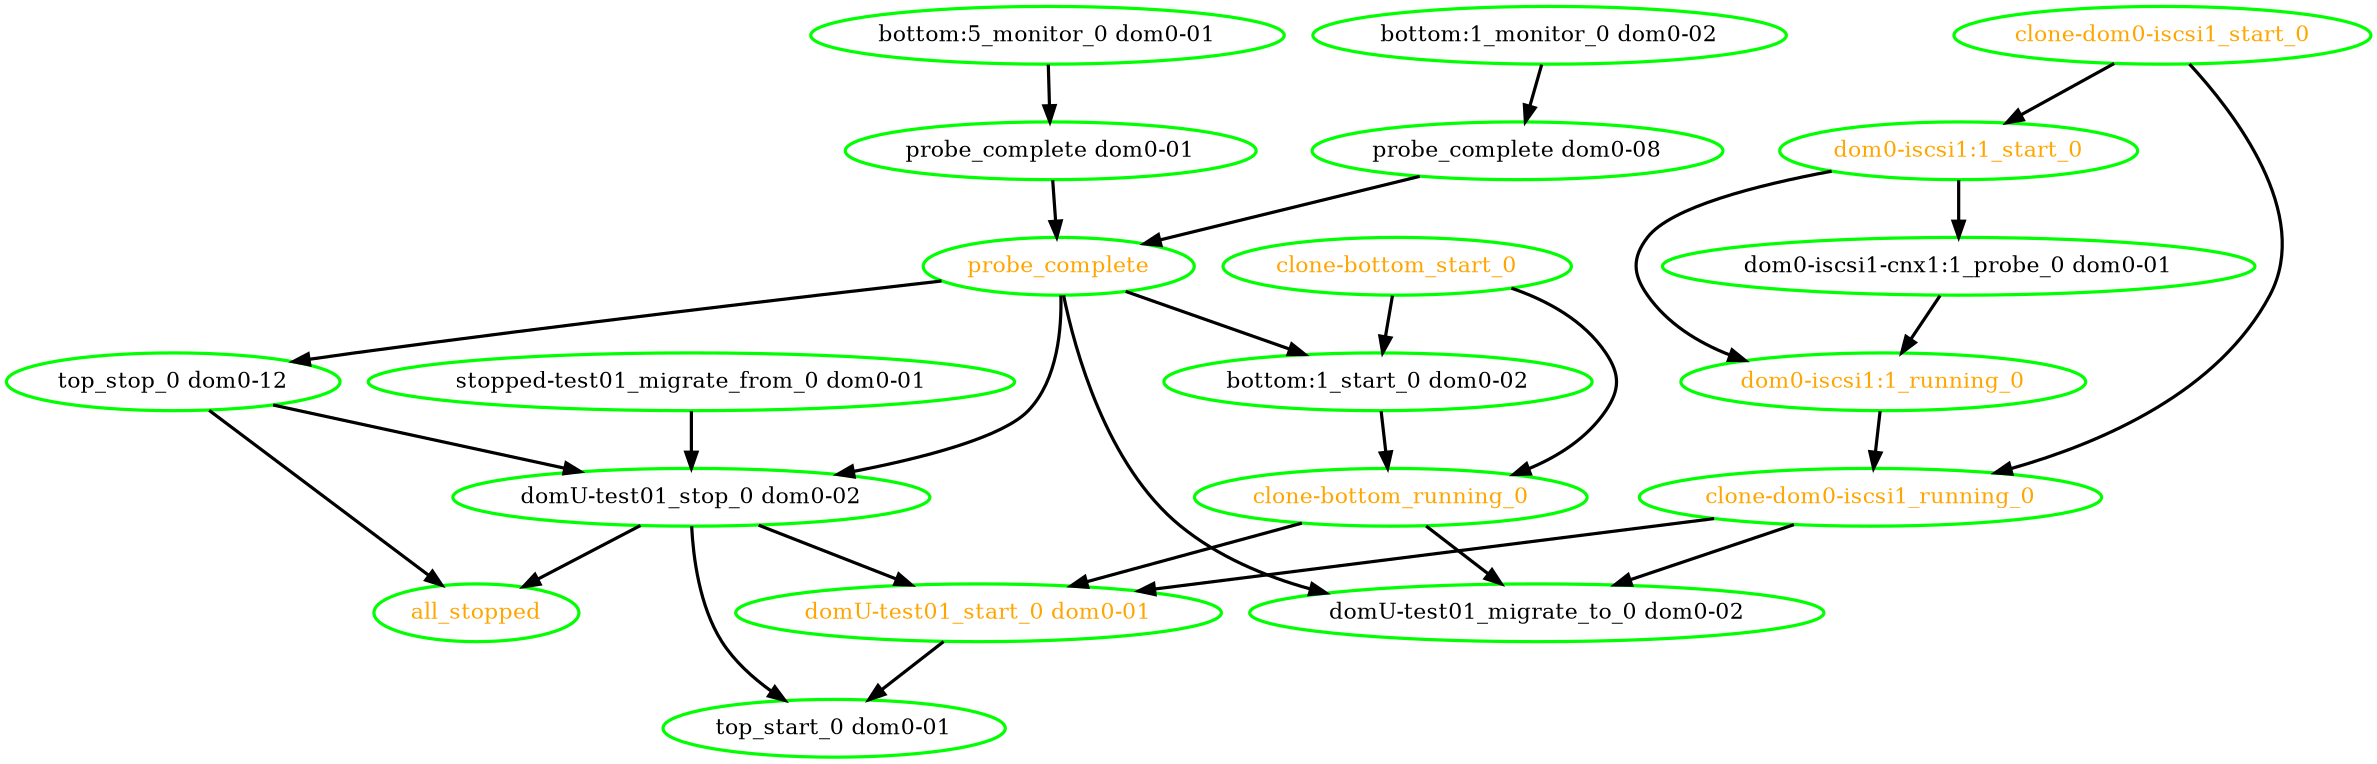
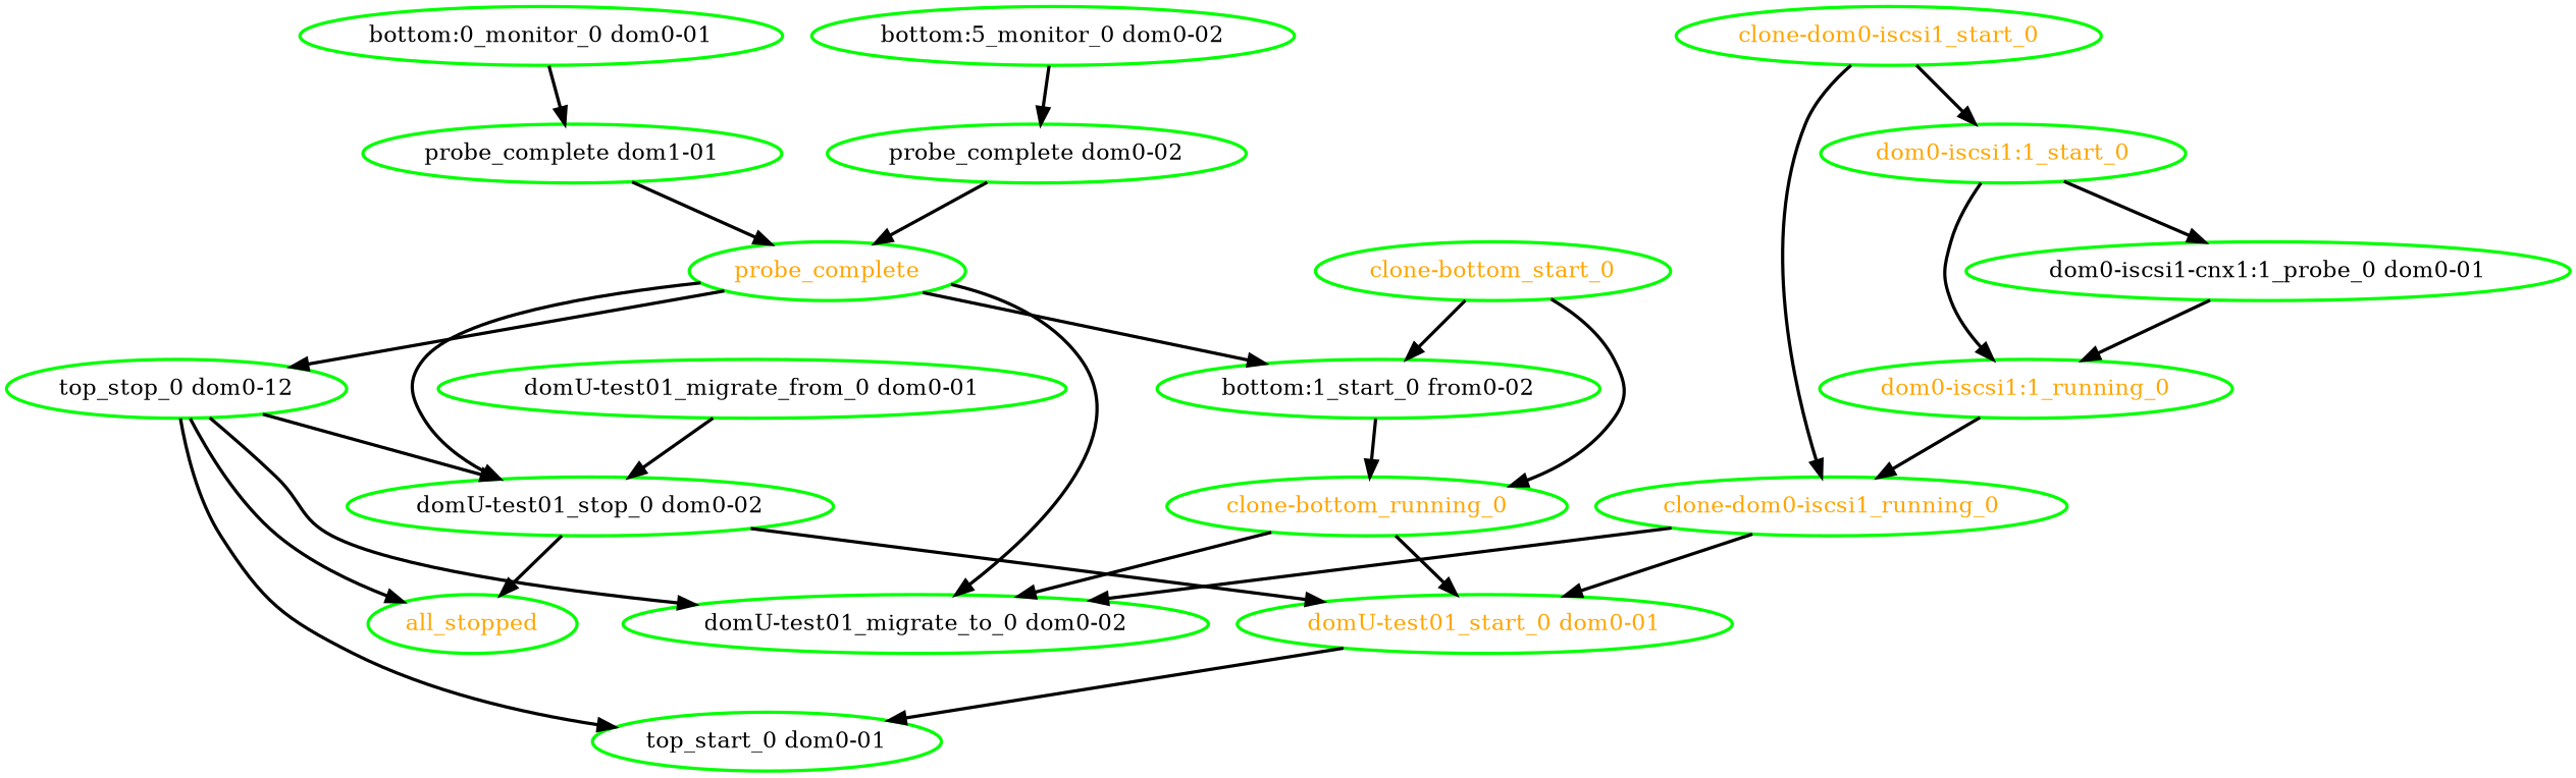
  digraph {
    node [color=green fontcolor=black style=bold]
    edge [style=bold]
    all_stopped [fontcolor=orange]
-   "bottom:0_monitor_0 dom0-01" [label="bottom:5_monitor_0 dom0-01"]
-   "probe_complete dom0-01"
+   "bottom:0_monitor_0 dom0-01"
+   "probe_complete dom0-01" [label="probe_complete dom1-01"]
    probe_complete [fontcolor=orange]
    "domU-test01_migrate_to_0 dom0-02"
-   "bottom:1_start_0 dom0-02"
+   "bottom:1_start_0 dom0-02" [label="bottom:1_start_0 from0-02"]
    "domU-test01_stop_0 dom0-02"
    n8 [label="top_stop_0 dom0-12"]
    "clone-bottom_running_0" [fontcolor=orange]
    "domU-test01_start_0 dom0-01" [fontcolor=orange]
    "top_start_0 dom0-01"
-   "bottom:1_monitor_0 dom0-02"
-   "probe_complete dom0-02" [label="probe_complete dom0-08"]
-   "domU-test01_migrate_from_0 dom0-01" [label="stopped-test01_migrate_from_0 dom0-01"]
+   "bottom:1_monitor_0 dom0-02" [label="bottom:5_monitor_0 dom0-02"]
+   "probe_complete dom0-02"
+   "domU-test01_migrate_from_0 dom0-01"
    "clone-bottom_start_0" [fontcolor=orange]
    "clone-dom0-iscsi1_running_0" [fontcolor=orange]
    "clone-dom0-iscsi1_start_0" [fontcolor=orange]
    "dom0-iscsi1:1_start_0" [fontcolor=orange]
    n19 [label="dom0-iscsi1-cnx1:1_probe_0 dom0-01"]
    "dom0-iscsi1:1_running_0" [fontcolor=orange]
    "bottom:0_monitor_0 dom0-01" -> "probe_complete dom0-01"
    "probe_complete dom0-01" -> probe_complete
    probe_complete -> "domU-test01_migrate_to_0 dom0-02"
    probe_complete -> "bottom:1_start_0 dom0-02"
    probe_complete -> "domU-test01_stop_0 dom0-02"
    probe_complete -> n8
    "bottom:1_start_0 dom0-02" -> "clone-bottom_running_0"
    "domU-test01_stop_0 dom0-02" -> all_stopped
    "domU-test01_stop_0 dom0-02" -> "domU-test01_start_0 dom0-01"
    n8 -> all_stopped
+   n8 -> "domU-test01_migrate_to_0 dom0-02"
    n8 -> "domU-test01_stop_0 dom0-02"
-   "domU-test01_stop_0 dom0-02" -> "top_start_0 dom0-01"
+   n8 -> "top_start_0 dom0-01"
    "clone-bottom_running_0" -> "domU-test01_migrate_to_0 dom0-02"
    "clone-bottom_running_0" -> "domU-test01_start_0 dom0-01"
    "domU-test01_start_0 dom0-01" -> "top_start_0 dom0-01"
    "bottom:1_monitor_0 dom0-02" -> "probe_complete dom0-02"
    "probe_complete dom0-02" -> probe_complete
    "domU-test01_migrate_from_0 dom0-01" -> "domU-test01_stop_0 dom0-02"
    "clone-bottom_start_0" -> "bottom:1_start_0 dom0-02"
    "clone-bottom_start_0" -> "clone-bottom_running_0"
    "clone-dom0-iscsi1_running_0" -> "domU-test01_migrate_to_0 dom0-02"
    "clone-dom0-iscsi1_running_0" -> "domU-test01_start_0 dom0-01"
    "clone-dom0-iscsi1_start_0" -> "clone-dom0-iscsi1_running_0"
    "clone-dom0-iscsi1_start_0" -> "dom0-iscsi1:1_start_0"
    "dom0-iscsi1:1_start_0" -> n19
    "dom0-iscsi1:1_start_0" -> "dom0-iscsi1:1_running_0"
    n19 -> "dom0-iscsi1:1_running_0"
    "dom0-iscsi1:1_running_0" -> "clone-dom0-iscsi1_running_0"
  }
